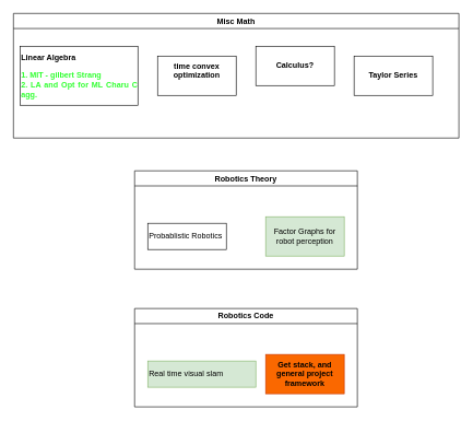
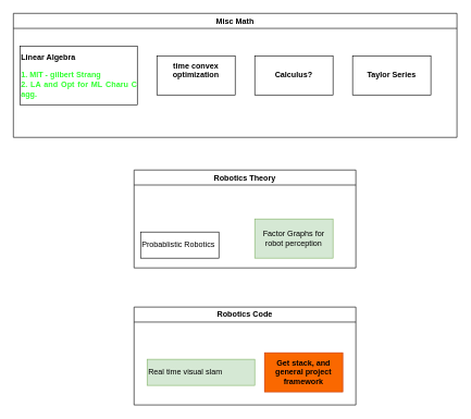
  <mxCell id="0" />
  <mxCell id="1" parent="0" />
  <mxCell id="2" value="Misc Math" style="swimlane;whiteSpace=wrap;html=1;" parent="1" vertex="1"><mxGeometry x="20" y="20" width="680" height="190" as="geometry" /></mxCell>
  <mxCell id="3" value="&lt;div align=&quot;justify&quot;&gt;&lt;b&gt;Linear Algebra&lt;br&gt;&lt;br&gt;&lt;font color=&quot;#2eff2e&quot;&gt;1. MIT - gilbert Strang&lt;br&gt;2. LA and Opt for ML Charu C agg.&lt;/font&gt;&lt;br&gt;&lt;/b&gt;&lt;/div&gt;" style="rounded=0;whiteSpace=wrap;html=1;align=left;" parent="2" vertex="1"><mxGeometry x="10" y="50" width="180" height="90" as="geometry" /></mxCell>
  <mxCell id="4" value="&lt;div&gt;&lt;b&gt;time convex optimization&lt;/b&gt;&lt;/div&gt;&lt;div&gt;&lt;b&gt;&lt;br&gt;&lt;/b&gt;&lt;/div&gt;" style="rounded=0;whiteSpace=wrap;html=1;" parent="2" vertex="1"><mxGeometry x="220" y="65" width="120" height="60" as="geometry" /></mxCell>
- <mxCell id="5" value="&lt;b&gt;Calculus?&lt;/b&gt;" style="rounded=0;whiteSpace=wrap;html=1;" parent="2" vertex="1"><mxGeometry x="370" y="50" width="120" height="60" as="geometry" /></mxCell>
+ <mxCell id="5" value="&lt;b&gt;Calculus?&lt;/b&gt;" style="rounded=0;whiteSpace=wrap;html=1;" parent="2" vertex="1"><mxGeometry x="370" y="65" width="120" height="60" as="geometry" /></mxCell>
  <mxCell id="6" value="&lt;b&gt;Taylor Series&lt;br&gt;&lt;/b&gt;" style="rounded=0;whiteSpace=wrap;html=1;" parent="2" vertex="1"><mxGeometry x="520" y="65" width="120" height="60" as="geometry" /></mxCell>
  <mxCell id="7" value="Robotics Theory" style="swimlane;whiteSpace=wrap;html=1;" parent="1" vertex="1"><mxGeometry x="205" y="260" width="340" height="150" as="geometry" /></mxCell>
- <mxCell id="8" value="Probablistic Robotics" style="rounded=0;whiteSpace=wrap;html=1;align=left;" parent="7" vertex="1"><mxGeometry x="20" y="80" width="120" height="40" as="geometry" /></mxCell>
- <mxCell id="9" value="Factor Graphs for robot perception" style="rounded=0;whiteSpace=wrap;html=1;fillColor=#d5e8d4;strokeColor=#82b366;" parent="7" vertex="1"><mxGeometry x="200" y="70" width="120" height="60" as="geometry" /></mxCell>
+ <mxCell id="8" value="Probablistic Robotics" style="rounded=0;whiteSpace=wrap;html=1;align=left;" parent="7" vertex="1"><mxGeometry x="10" y="95" width="120" height="40" as="geometry" /></mxCell>
+ <mxCell id="9" value="Factor Graphs for robot perception" style="rounded=0;whiteSpace=wrap;html=1;fillColor=#d5e8d4;strokeColor=#82b366;" parent="7" vertex="1"><mxGeometry x="185" y="75" width="120" height="60" as="geometry" /></mxCell>
  <mxCell id="10" value="Robotics Code" style="swimlane;whiteSpace=wrap;html=1;" parent="1" vertex="1"><mxGeometry x="205" y="470" width="340" height="150" as="geometry" /></mxCell>
  <mxCell id="11" value="Real time visual slam" style="rounded=0;whiteSpace=wrap;html=1;align=left;fillColor=#d5e8d4;strokeColor=#82b366;" parent="10" vertex="1"><mxGeometry x="20" y="80" width="165" height="40" as="geometry" /></mxCell>
  <mxCell id="12" value="&lt;b&gt;Get stack, and general project framework&lt;br&gt;&lt;/b&gt;" style="rounded=0;whiteSpace=wrap;html=1;fillColor=#fa6800;fontColor=#000000;strokeColor=#C73500;" parent="10" vertex="1"><mxGeometry x="200" y="70" width="120" height="60" as="geometry" /></mxCell>
